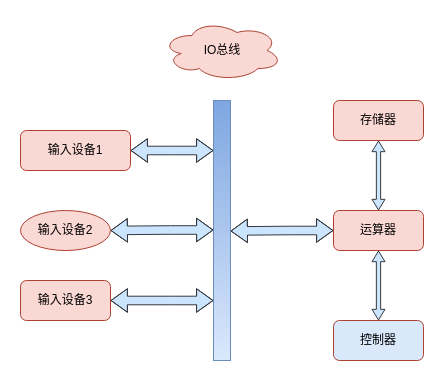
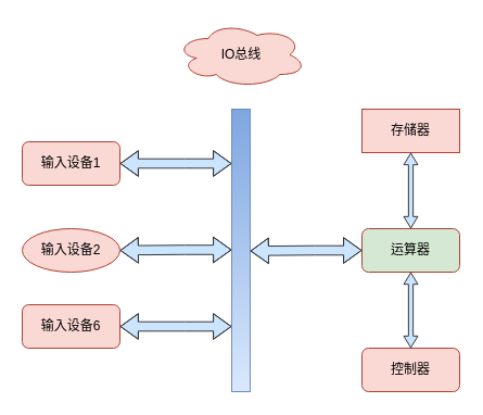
  <mxCell id="0" />
  <mxCell id="1" parent="0" />
  <mxCell id="2" value="" style="rounded=0;whiteSpace=wrap;html=1;fillColor=#dae8fc;strokeColor=#6c8ebf;gradientColor=#7ea6e0;gradientDirection=north;" vertex="1" parent="1"><mxGeometry x="213" y="100" width="17" height="260" as="geometry" /></mxCell>
  <mxCell id="3" value="" style="shape=flexArrow;endArrow=classic;startArrow=classic;html=1;width=8.571;startSize=5.143;startWidth=13.959;endWidth=13.959;endSize=5.143;fillColor=#cce5ff;strokeColor=#36393d;exitX=1;exitY=0.5;exitDx=0;exitDy=0;" edge="1" parent="1" source="6"><mxGeometry width="50" height="50" relative="1" as="geometry"><mxPoint x="113" y="150" as="sourcePoint" /><mxPoint x="213" y="150" as="targetPoint" /><Array as="points"><mxPoint x="170" y="150" /></Array></mxGeometry></mxCell>
  <mxCell id="4" value="" style="shape=flexArrow;endArrow=classic;startArrow=classic;html=1;width=8.571;startSize=5.143;startWidth=13.959;endWidth=13.959;endSize=5.143;fillColor=#cce5ff;strokeColor=#36393d;exitX=1;exitY=0.5;exitDx=0;exitDy=0;" edge="1" parent="1" source="7"><mxGeometry width="50" height="50" relative="1" as="geometry"><mxPoint x="113" y="229.5" as="sourcePoint" /><mxPoint x="213" y="229.5" as="targetPoint" /><Array as="points"><mxPoint x="170" y="229.5" /></Array></mxGeometry></mxCell>
  <mxCell id="5" value="" style="shape=flexArrow;endArrow=classic;startArrow=classic;html=1;width=8.571;startSize=5.143;startWidth=13.959;endWidth=13.959;endSize=5.143;fillColor=#cce5ff;strokeColor=#36393d;exitX=1;exitY=0.5;exitDx=0;exitDy=0;" edge="1" parent="1" source="8"><mxGeometry width="50" height="50" relative="1" as="geometry"><mxPoint x="113" y="300" as="sourcePoint" /><mxPoint x="213" y="300" as="targetPoint" /><Array as="points"><mxPoint x="170" y="300" /></Array></mxGeometry></mxCell>
- <mxCell id="6" value="&lt;span style=&quot;text-align: left&quot;&gt;输入设备1&lt;/span&gt;" style="rounded=1;whiteSpace=wrap;html=1;fillColor=#fad9d5;strokeColor=#ae4132;" vertex="1" parent="1"><mxGeometry x="20" y="130" width="110" height="40" as="geometry" /></mxCell>
+ <mxCell id="6" value="&lt;span style=&quot;text-align: left&quot;&gt;输入设备1&lt;/span&gt;" style="rounded=1;whiteSpace=wrap;html=1;fillColor=#fad9d5;strokeColor=#ae4132;" vertex="1" parent="1"><mxGeometry x="20" y="130" width="90" height="40" as="geometry" /></mxCell>
  <mxCell id="7" value="&lt;span style=&quot;text-align: left&quot;&gt;输入设备2&lt;/span&gt;" style="ellipse;whiteSpace=wrap;html=1;fillColor=#fad9d5;strokeColor=#ae4132;" vertex="1" parent="1"><mxGeometry x="20" y="210" width="90" height="40" as="geometry" /></mxCell>
- <mxCell id="8" value="&lt;span style=&quot;text-align: left&quot;&gt;输入设备3&lt;/span&gt;" style="rounded=1;whiteSpace=wrap;html=1;fillColor=#fad9d5;strokeColor=#ae4132;" vertex="1" parent="1"><mxGeometry x="20" y="280" width="90" height="40" as="geometry" /></mxCell>
+ <mxCell id="8" value="&lt;span style=&quot;text-align: left&quot;&gt;输入设备6&lt;/span&gt;" style="rounded=1;whiteSpace=wrap;html=1;fillColor=#fad9d5;strokeColor=#ae4132;" vertex="1" parent="1"><mxGeometry x="20" y="280" width="90" height="40" as="geometry" /></mxCell>
  <mxCell id="9" value="" style="shape=flexArrow;endArrow=classic;startArrow=classic;html=1;width=8.571;startSize=5.143;startWidth=13.959;endWidth=13.959;endSize=5.143;fillColor=#cce5ff;strokeColor=#36393d;exitX=1;exitY=0.5;exitDx=0;exitDy=0;" edge="1" parent="1"><mxGeometry width="50" height="50" relative="1" as="geometry"><mxPoint x="230" y="230.5" as="sourcePoint" /><mxPoint x="333" y="230" as="targetPoint" /><Array as="points"><mxPoint x="290" y="230" /></Array></mxGeometry></mxCell>
- <mxCell id="10" value="&lt;span style=&quot;text-align: left&quot;&gt;存储器&lt;/span&gt;" style="rounded=1;whiteSpace=wrap;html=1;fillColor=#fad9d5;strokeColor=#ae4132;" vertex="1" parent="1"><mxGeometry x="333" y="100" width="90" height="40" as="geometry" /></mxCell>
- <mxCell id="11" value="&lt;div style=&quot;text-align: left&quot;&gt;&lt;span&gt;运算器&lt;/span&gt;&lt;/div&gt;" style="rounded=1;whiteSpace=wrap;html=1;fillColor=#fad9d5;strokeColor=#ae4132;" vertex="1" parent="1"><mxGeometry x="333" y="210" width="90" height="40" as="geometry" /></mxCell>
- <mxCell id="12" value="&lt;div style=&quot;text-align: left&quot;&gt;&lt;span&gt;控制器&lt;/span&gt;&lt;/div&gt;" style="rounded=1;whiteSpace=wrap;html=1;fillColor=#dae8fc;strokeColor=#ae4132;" vertex="1" parent="1"><mxGeometry x="333" y="320" width="90" height="40" as="geometry" /></mxCell>
+ <mxCell id="10" value="&lt;span style=&quot;text-align: left&quot;&gt;存储器&lt;/span&gt;" style="whiteSpace=wrap;html=1;fillColor=#fad9d5;strokeColor=#ae4132;rounded=0;" vertex="1" parent="1"><mxGeometry x="333" y="100" width="90" height="40" as="geometry" /></mxCell>
+ <mxCell id="11" value="&lt;div style=&quot;text-align: left&quot;&gt;&lt;span&gt;运算器&lt;/span&gt;&lt;/div&gt;" style="rounded=1;whiteSpace=wrap;html=1;fillColor=#d5e8d4;strokeColor=#ae4132;" vertex="1" parent="1"><mxGeometry x="333" y="210" width="90" height="40" as="geometry" /></mxCell>
+ <mxCell id="12" value="&lt;div style=&quot;text-align: left&quot;&gt;&lt;span&gt;控制器&lt;/span&gt;&lt;/div&gt;" style="rounded=1;whiteSpace=wrap;html=1;fillColor=#fad9d5;strokeColor=#ae4132;" vertex="1" parent="1"><mxGeometry x="333" y="320" width="90" height="40" as="geometry" /></mxCell>
  <mxCell id="13" value="" style="shape=flexArrow;endArrow=classic;startArrow=classic;html=1;entryX=0.5;entryY=1;entryDx=0;entryDy=0;exitX=0.5;exitY=0;exitDx=0;exitDy=0;width=4.272;endSize=3.224;startSize=3.224;startWidth=7.755;endWidth=7.755;fillColor=#cce5ff;strokeColor=#36393d;" edge="1" parent="1" source="11" target="10"><mxGeometry width="50" height="50" relative="1" as="geometry"><mxPoint x="350" y="235" as="sourcePoint" /><mxPoint x="400" y="185" as="targetPoint" /></mxGeometry></mxCell>
  <mxCell id="14" value="" style="shape=flexArrow;endArrow=classic;startArrow=classic;html=1;entryX=0.5;entryY=1;entryDx=0;entryDy=0;exitX=0.5;exitY=0;exitDx=0;exitDy=0;width=4.272;endSize=3.224;startSize=3.224;startWidth=7.755;endWidth=7.755;fillColor=#cce5ff;strokeColor=#36393d;" edge="1" parent="1"><mxGeometry width="50" height="50" relative="1" as="geometry"><mxPoint x="378" y="320" as="sourcePoint" /><mxPoint x="378" y="250" as="targetPoint" /></mxGeometry></mxCell>
  <mxCell id="15" value="IO总线" style="ellipse;shape=cloud;whiteSpace=wrap;html=1;fillColor=#fad9d5;strokeColor=#ae4132;" vertex="1" parent="1"><mxGeometry x="161.5" y="20" width="120" height="60" as="geometry" /></mxCell>
